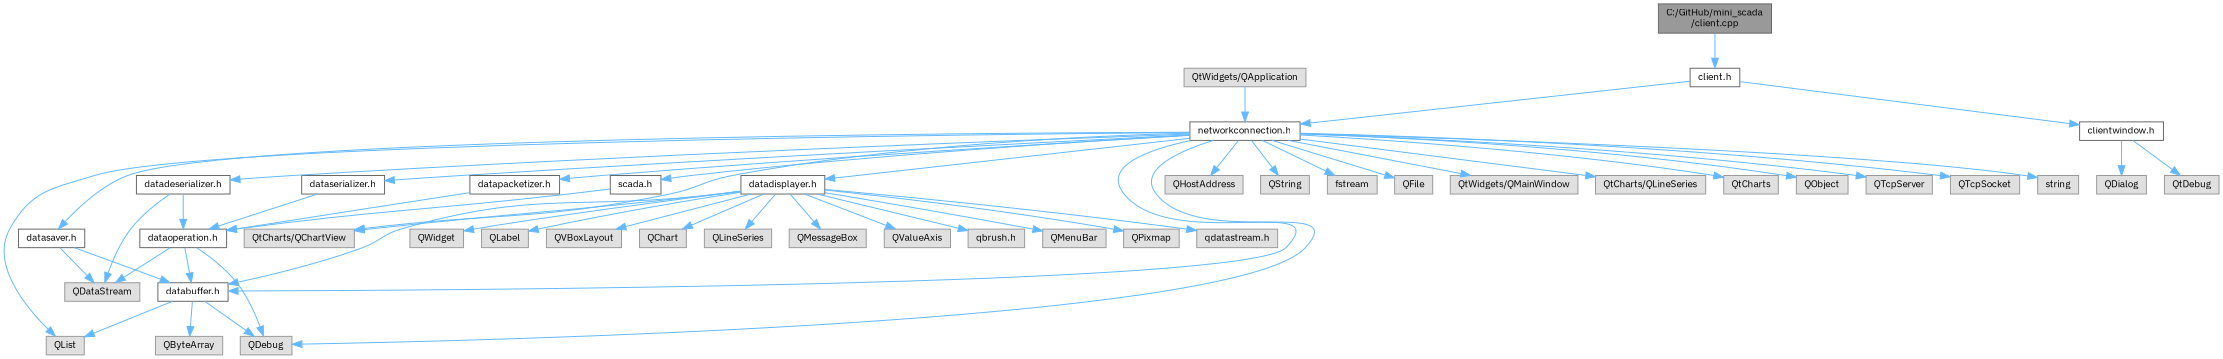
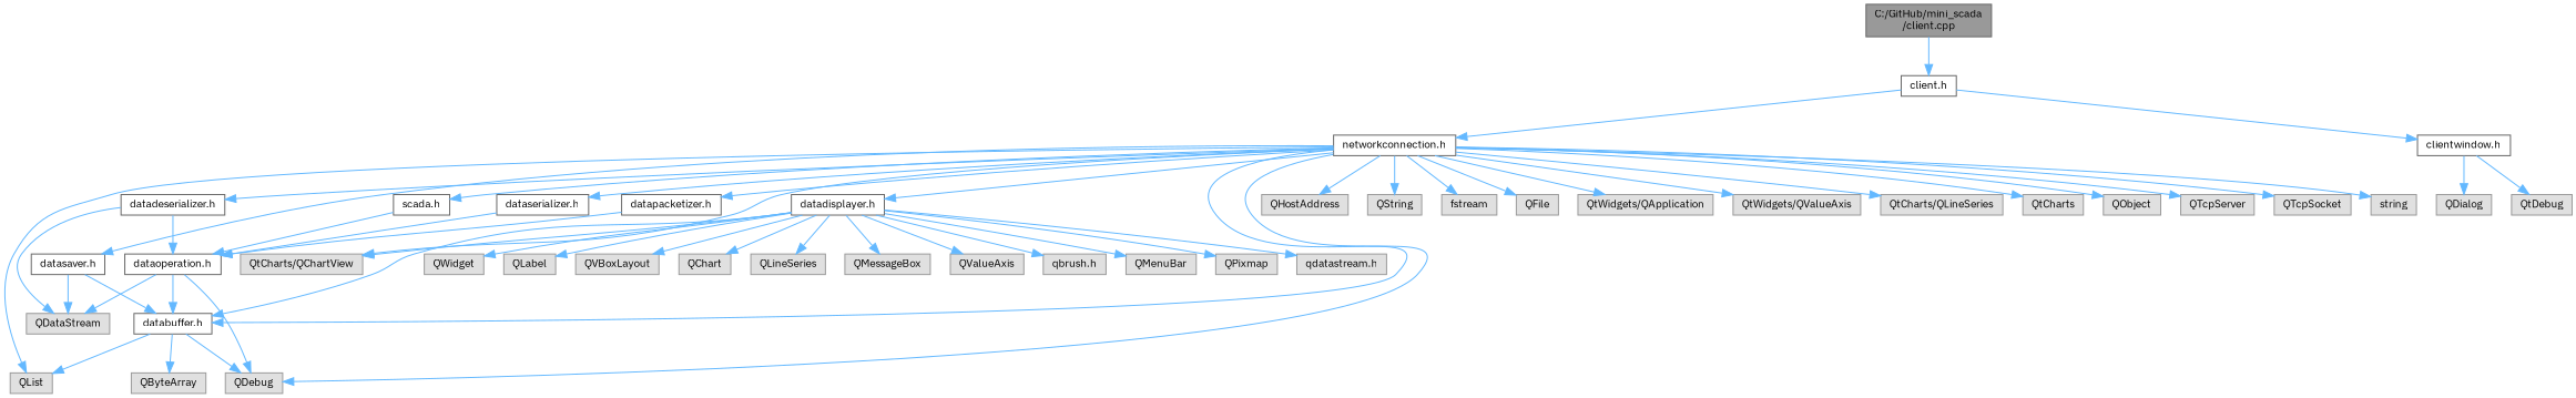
  digraph {
    fontname="IBM Plex Sans"
    node [color=grey60 fillcolor="#E0E0E0" fontname="IBM Plex Sans" fontsize=10 shape=box style=filled]
    edge [color=steelblue1 fontname="IBM Plex Sans" fontsize=10 labelfontname=Helvetica labelfontsize=10 style=solid]
    n1 [color=gray40 fillcolor=grey60 fontcolor=black height=0.2 label="C:/GitHub/mini_scada\l/client.cpp" width=0.4]
    n2 [color=grey40 fillcolor=white height=0.2 label="client.h" width=0.4]
    n3 [color=grey40 fillcolor=white height=0.2 label="networkconnection.h" width=0.4]
    n4 [color=grey40 fillcolor=white height=0.2 label="clientwindow.h" width=0.4]
    n5 [height=0.2 label=QObject width=0.4]
    n6 [height=0.2 label=QTcpServer width=0.4]
    n7 [height=0.2 label=QTcpSocket width=0.4]
    n8 [height=0.2 label=string width=0.4]
    n9 [color=grey40 fillcolor=white height=0.2 label="databuffer.h" width=0.4]
    n10 [height=0.2 label=QList width=0.4]
    n11 [height=0.2 label=QDebug width=0.4]
    n12 [height=0.2 label=QHostAddress width=0.4]
    n13 [height=0.2 label=QString width=0.4]
    n14 [color=grey40 fillcolor=white height=0.2 label="dataserializer.h" width=0.4]
    n15 [color=grey40 fillcolor=white height=0.2 label="datadeserializer.h" width=0.4]
    n16 [color=grey40 fillcolor=white height=0.2 label="datapacketizer.h" width=0.4]
    n17 [color=grey40 fillcolor=white height=0.2 label="scada.h" width=0.4]
    n18 [height=0.2 label=fstream width=0.4]
    n19 [height=0.2 label=QFile width=0.4]
    n20 [height=0.2 label="QtWidgets/QApplication" width=0.4]
-   n21 [height=0.2 label="QtWidgets/QMainWindow" width=0.4]
+   n21 [height=0.2 label="QtWidgets/QValueAxis" width=0.4]
    n22 [height=0.2 label="QtCharts/QChartView" width=0.4]
    n23 [height=0.2 label="QtCharts/QLineSeries" width=0.4]
    n24 [height=0.2 label=QtCharts width=0.4]
    n25 [color=grey40 fillcolor=white height=0.2 label="datasaver.h" width=0.4]
    n26 [color=grey40 fillcolor=white height=0.2 label="datadisplayer.h" width=0.4]
    n27 [height=0.2 label=QDialog width=0.4]
    n28 [height=0.2 label=QtDebug width=0.4]
    n29 [height=0.2 label=QByteArray width=0.4]
    n30 [color=grey40 fillcolor=white height=0.2 label="dataoperation.h" width=0.4]
    n31 [height=0.2 label=QDataStream width=0.4]
    n32 [height=0.2 label="qdatastream.h" width=0.4]
    n33 [height=0.2 label=QWidget width=0.4]
    n34 [height=0.2 label=QLabel width=0.4]
    n35 [height=0.2 label=QVBoxLayout width=0.4]
    n36 [height=0.2 label=QChart width=0.4]
    n37 [height=0.2 label=QLineSeries width=0.4]
    n38 [height=0.2 label=QMessageBox width=0.4]
    n39 [height=0.2 label=QValueAxis width=0.4]
    n40 [height=0.2 label="qbrush.h" width=0.4]
    n41 [height=0.2 label=QMenuBar width=0.4]
    n42 [height=0.2 label=QPixmap width=0.4]
    n1 -> n2
    n2 -> n3
    n2 -> n4
    n3 -> n5
    n3 -> n6
    n3 -> n7
    n3 -> n8
    n3 -> n9
    n3 -> n10
    n3 -> n11
    n3 -> n12
    n3 -> n13
    n3 -> n14
    n3 -> n15
    n3 -> n16
    n3 -> n17
    n3 -> n18
    n3 -> n19
-   n20 -> n3
+   n3 -> n20
    n3 -> n21
    n3 -> n22
    n3 -> n23
    n3 -> n24
    n3 -> n25
    n3 -> n26
    n4 -> n27
    n4 -> n28
    n9 -> n10
    n9 -> n11
    n9 -> n29
    n14 -> n30
    n15 -> n30
    n15 -> n31
    n16 -> n30
    n17 -> n30
    n25 -> n9
    n25 -> n31
    n26 -> n9
    n26 -> n22
    n26 -> n32
    n26 -> n33
    n26 -> n34
    n26 -> n35
    n26 -> n36
    n26 -> n37
    n26 -> n38
    n26 -> n39
    n26 -> n40
    n26 -> n41
    n26 -> n42
    n30 -> n9
    n30 -> n11
    n30 -> n31
  }
